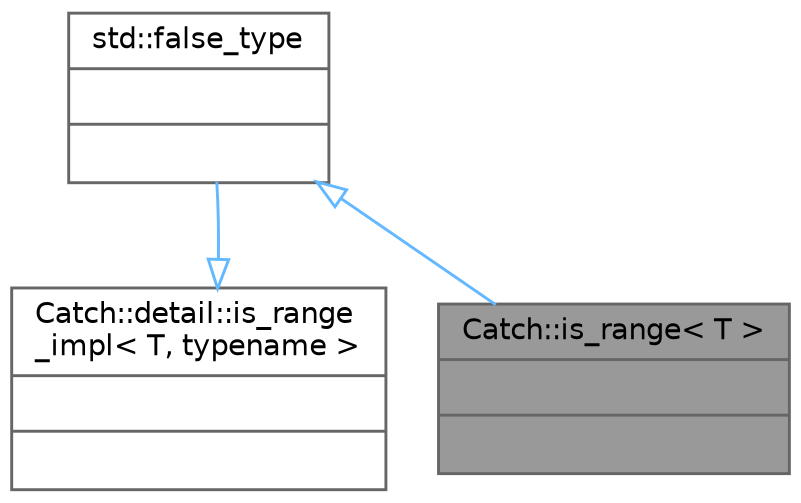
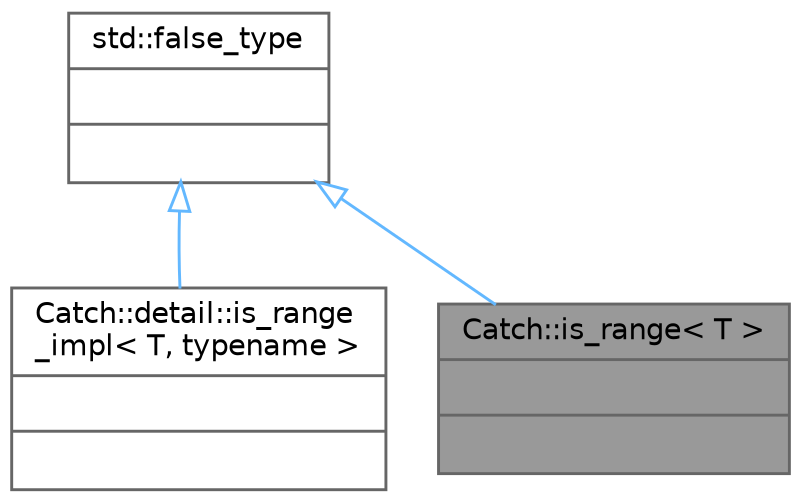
  digraph {
    node [color=gray40 fillcolor=white fontname=Helvetica fontsize=10 shape=record style=filled]
    edge [arrowtail=onormal color=steelblue1 dir=back fontname=Helvetica fontsize=10 labelfontname=Helvetica labelfontsize=10 style=solid]
    n1 [fillcolor=grey60 fontcolor=black height=0.2 label="{Catch::is_range\< T \>\n||}" width=0.4]
    n2 [height=0.2 label="{Catch::detail::is_range\l_impl\< T, typename \>\n||}" width=0.4]
    n3 [height=0.2 label="{std::false_type\n||}" width=0.4]
    n3 -> n1
-   n2 -> n3
+   n3 -> n2
  }
